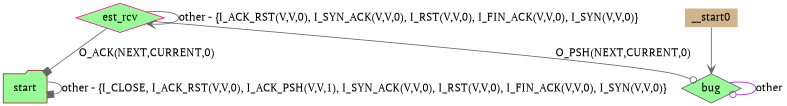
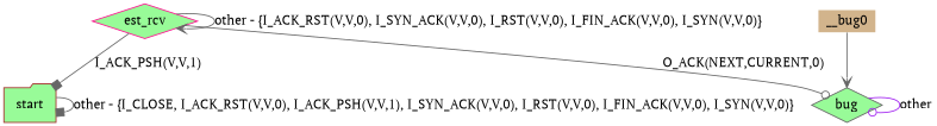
  digraph {
    fontname="PT Serif"
    node [color=gray40 fillcolor=palegreen fontname="PT Serif" shape=diamond style=filled]
    edge [arrowhead=box color=gray40 fontname="PT Serif"]
    start [color=brown shape=folder]
    est_rcv [color=deeppink]
    bug
-   __start0 [fillcolor=tan height=0 shape=none width=0]
+   __start0 [fillcolor=tan height=0 shape=none width=0 label=__bug0]
    start -> start [label="other - {I_CLOSE, I_ACK_RST(V,V,0), I_ACK_PSH(V,V,1), I_SYN_ACK(V,V,0), I_RST(V,V,0), I_FIN_ACK(V,V,0), I_SYN(V,V,0)}"]
-   est_rcv -> start [label="O_ACK(NEXT,CURRENT,0)"]
+   est_rcv -> start [label="I_ACK_PSH(V,V,1)"]
    est_rcv -> est_rcv [arrowhead=vee label="other - {I_ACK_RST(V,V,0), I_SYN_ACK(V,V,0), I_RST(V,V,0), I_FIN_ACK(V,V,0), I_SYN(V,V,0)}"]
-   est_rcv -> bug [arrowhead=odot label="O_PSH(NEXT,CURRENT,0)"]
+   est_rcv -> bug [arrowhead=odot label="O_ACK(NEXT,CURRENT,0)"]
    bug -> bug [arrowhead=odot color=purple label=other]
    __start0 -> bug [arrowhead=vee]
  }
